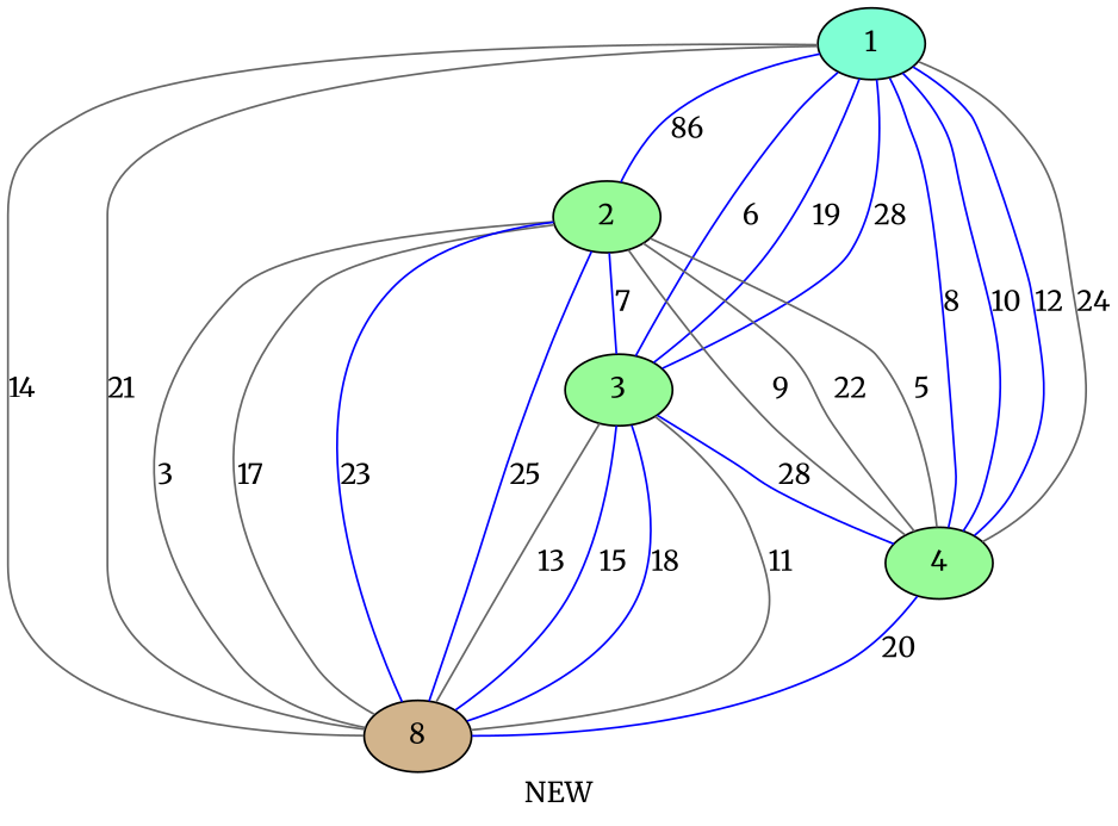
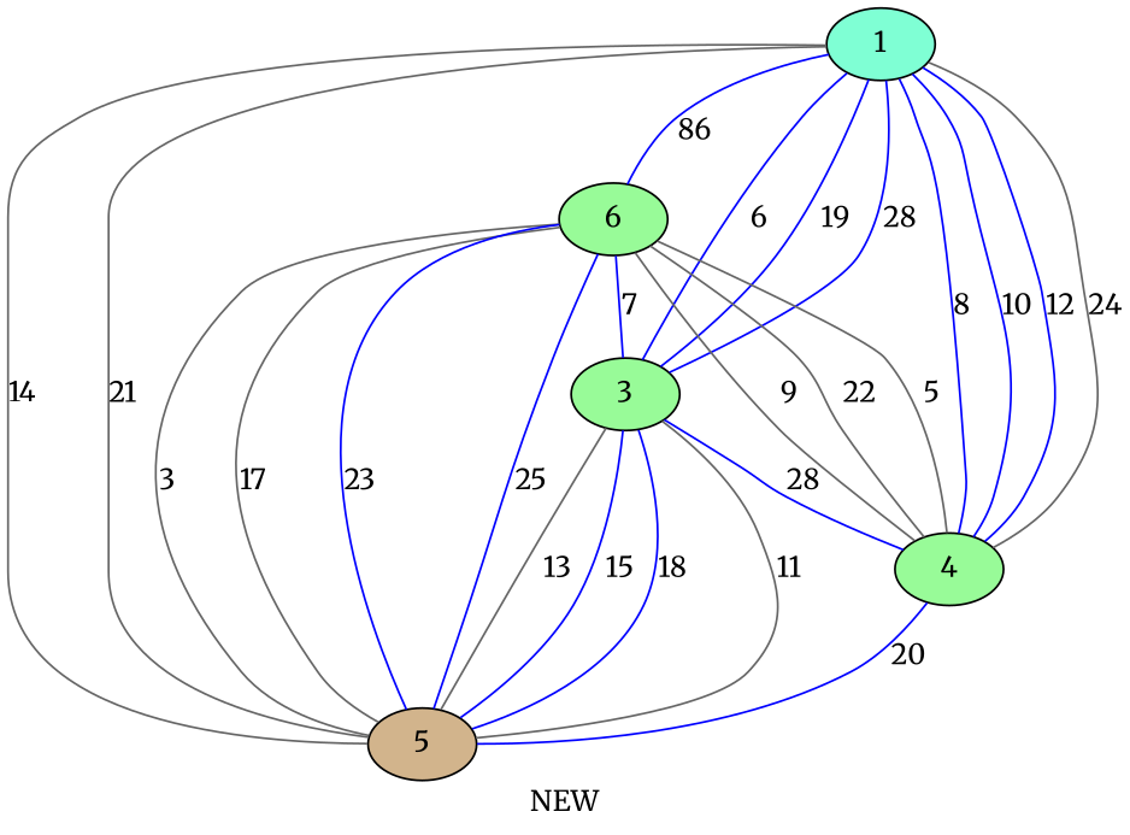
  graph {
    fontname=Merriweather
    label=NEW
    node [fillcolor=palegreen fontname=Merriweather style=filled]
    edge [color=blue fontname=Merriweather]
    1 [fillcolor=aquamarine]
-   2
+   2 [label=6]
    3
    4
-   5 [fillcolor=tan label=8]
+   5 [fillcolor=tan]
    1 -- 2 [label=86]
    1 -- 3 [label=6]
    1 -- 3 [label=19]
    1 -- 3 [label=28]
    1 -- 4 [label=8]
    1 -- 4 [label=10]
    1 -- 4 [label=12]
    1 -- 4 [color=gray40 label=24]
    1 -- 5 [color=gray40 label=14]
    1 -- 5 [color=gray40 label=21]
    2 -- 3 [label=7]
    2 -- 4 [color=gray40 label=5]
    2 -- 4 [color=gray40 label=9]
    2 -- 4 [color=gray40 label=22]
    2 -- 5 [color=gray40 label=3]
    2 -- 5 [color=gray40 label=17]
    2 -- 5 [label=23]
    2 -- 5 [label=25]
    3 -- 4 [label=28]
    3 -- 5 [color=gray40 label=11]
    3 -- 5 [color=gray40 label=13]
    3 -- 5 [label=15]
    3 -- 5 [label=18]
    4 -- 5 [label=20]
  }
